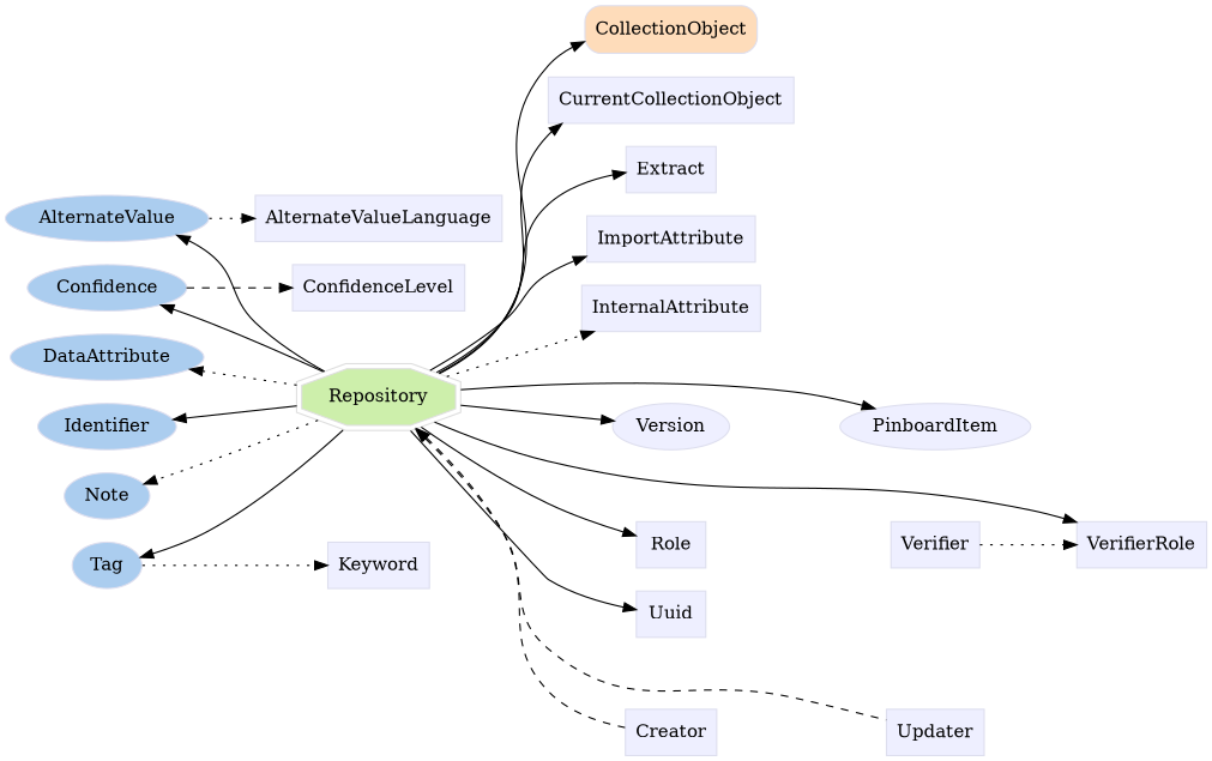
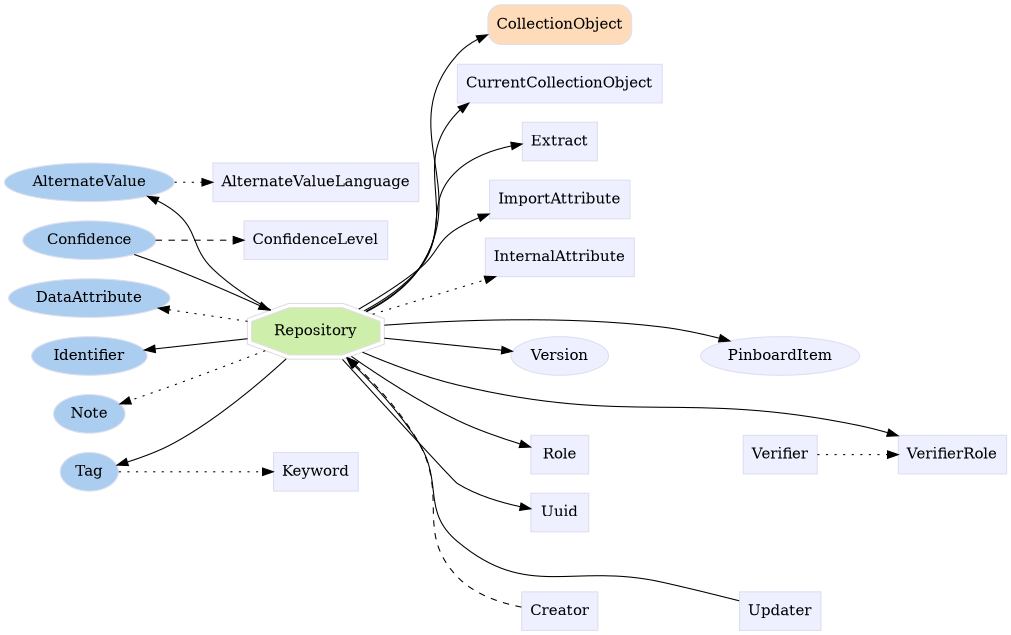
  digraph {
    rankdir=LR
    node [color="#dddeee" fillcolor="#eeefff" group=supporting shape=box style=filled]
    n1 [fillcolor="#abcdef" group=annotator height=0.5 label=AlternateValue shape=oval width=1.8387]
    n2 [fillcolor="#abcdef" group=annotator height=0.5 label=Confidence shape=oval width=1.4833]
    n3 [fillcolor="#abcdef" group=annotator height=0.5 label=DataAttribute shape=oval width=1.7108]
    n4 [fillcolor="#abcdef" group=annotator height=0.5 label=Identifier shape=oval width=1.2558]
    n5 [fillcolor="#abcdef" group=annotator height=0.5 label=Tag shape=oval width=0.75]
    n6 [fillcolor="#abcdef" group=annotator height=0.5 label=Note shape=oval width=0.80088]
    n7 [fillcolor="#fedcba" group=core height=0.51389 label=CollectionObject shape=Mrecord width=1.5035]
    n8 [color="#dedede" fillcolor="#cdefab" group=target height=0.61111 label=Repository shape=doubleoctagon width=1.6551]
    n9 [height=0.5 label=AlternateValueLanguage width=2.0868]
    n10 [height=0.5 label=ConfidenceLevel width=1.5139]
    n11 [height=0.5 label=CurrentCollectionObject width=2.0764]
    n12 [height=0.5 label=Extract width=0.76389]
    n13 [height=0.5 label=ImportAttribute width=1.4201]
    n14 [height=0.5 label=InternalAttribute width=1.4826]
    n15 [height=0.5 label=Keyword width=0.92014]
    n16 [height=0.5 label=PinboardItem shape=ellipse width=1.2535]
    n17 [height=0.5 label=Role width=0.75]
    n18 [height=0.5 label=Uuid width=0.75]
    n19 [height=0.5 label=VerifierRole width=1.1493]
    n20 [height=0.5 label=Verifier width=0.79514]
    n21 [height=0.5 label=Version shape=ellipse width=0.79514]
    n22 [height=0.5 label=Creator width=0.78472]
    n23 [height=0.5 label=Updater width=0.82639]
    subgraph sub_1 {
      rank=min
      n1
      n2
      n3
      n4
      n5
      n6
    }
    subgraph sub_2 {
      n7
    }
    subgraph sub_3 {
      n8
      n9
      n10
      n11
      n12
      n13
      n14
      n15
      n16
      n17
      n18
      n19
      n20
      n21
      n22
      n23
    }
    n1 -> n9 [style=dotted]
    n2 -> n10 [style=dashed]
    n5 -> n15 [style=dotted]
    n8 -> n1
-   n8 -> n2
+   n2 -> n8
    n8 -> n3 [style=dotted]
    n8 -> n4
    n8 -> n5
    n8 -> n6 [style=dotted]
    n8 -> n7
    n8 -> n11
    n8 -> n12
    n8 -> n13
    n8 -> n14 [style=dotted]
    n8 -> n16
    n8 -> n17
    n8 -> n18
    n8 -> n19
    n8 -> n21
    n8 -> n22 [dir=back style=dashed]
-   n8 -> n23 [dir=back style=dashed]
+   n8 -> n23 [dir=back style=solid]
    n17 -> n20 [style=invis]
    n20 -> n19 [style=dotted]
    n21 -> n16 [style=invis]
    n22 -> n23 [style=invis]
  }
